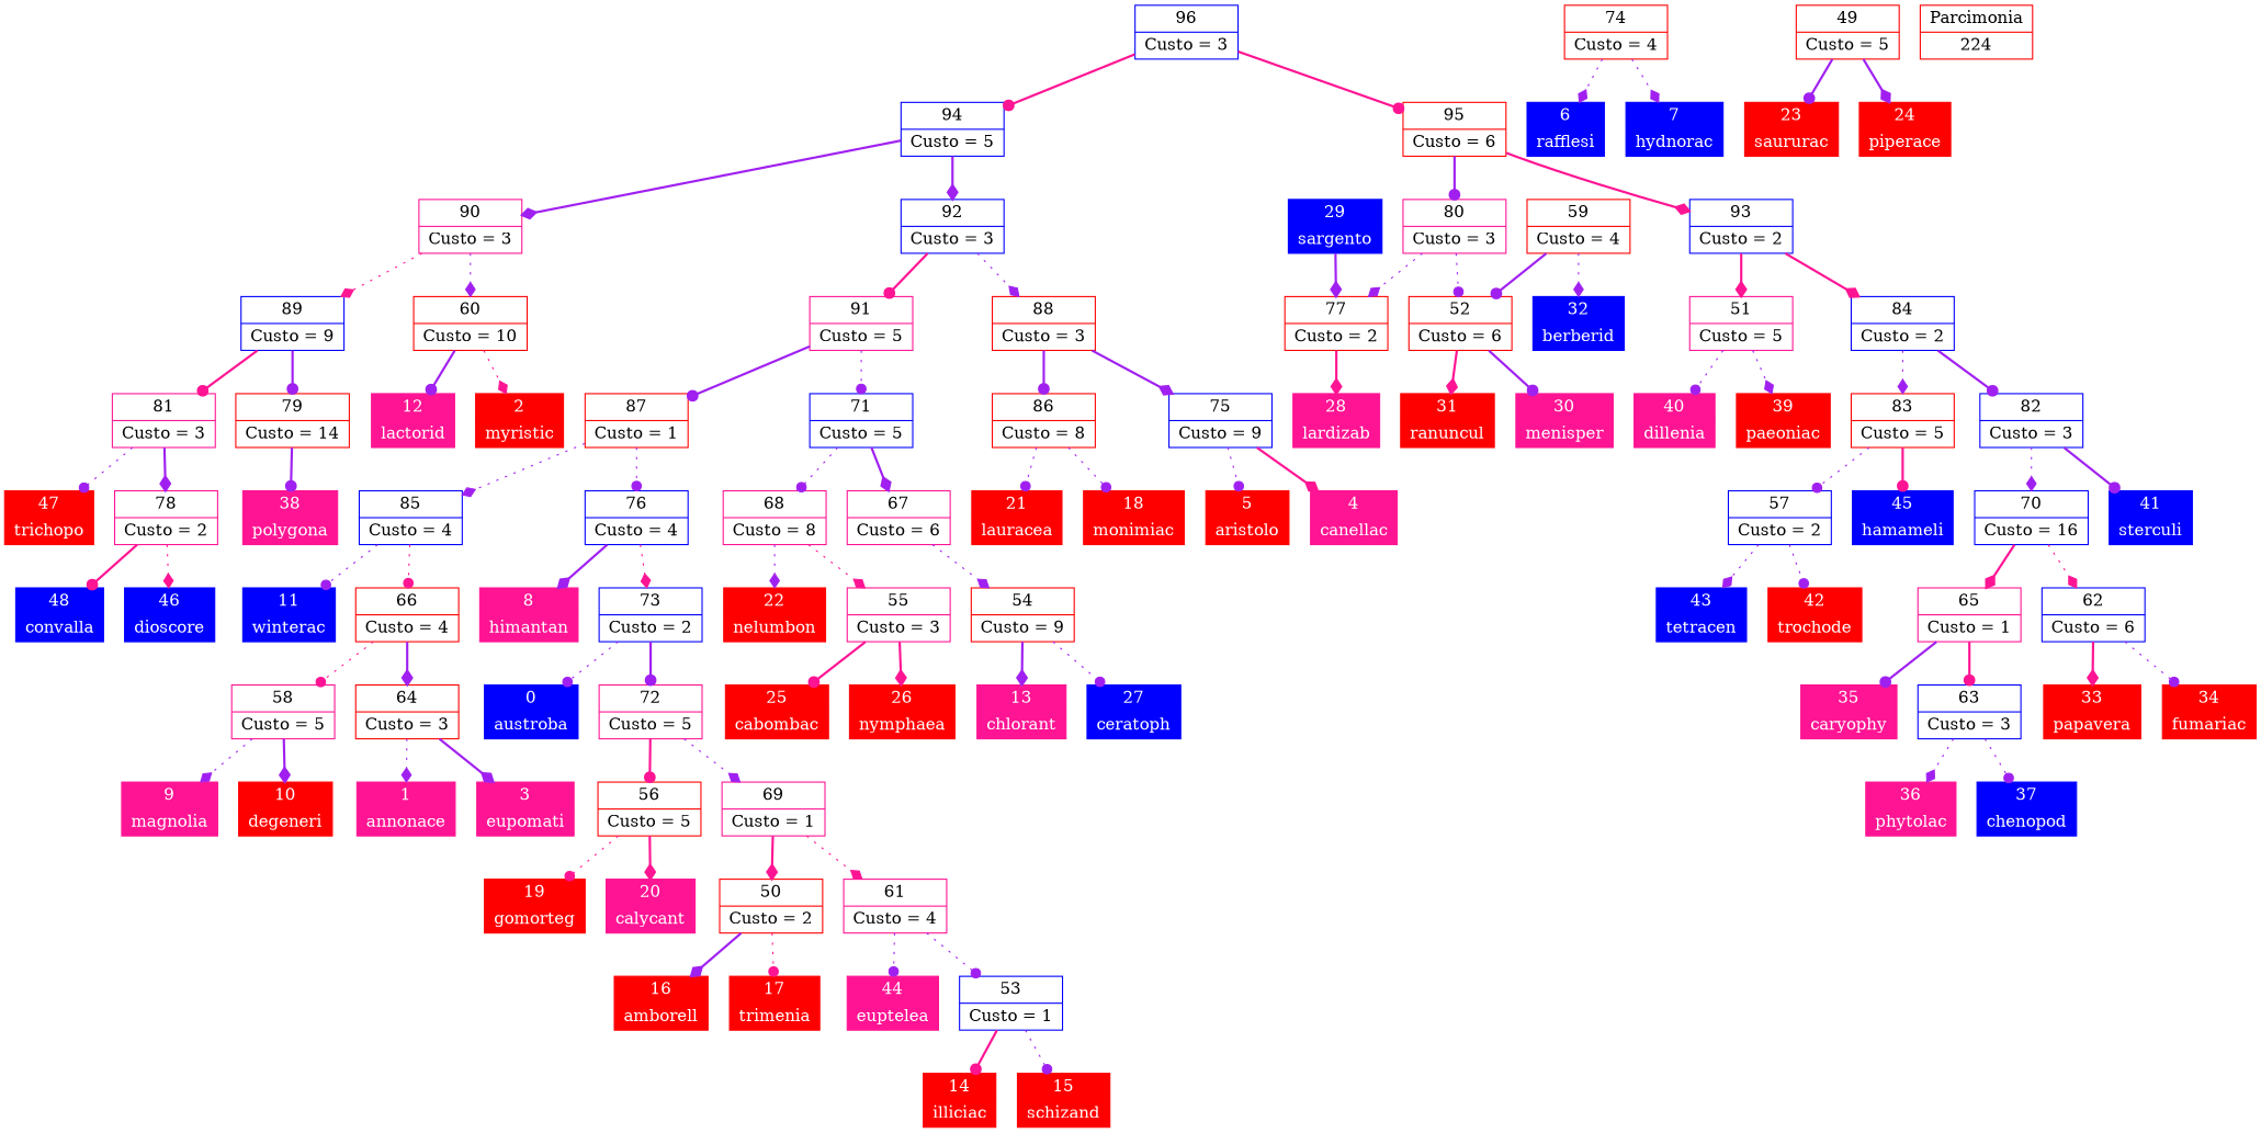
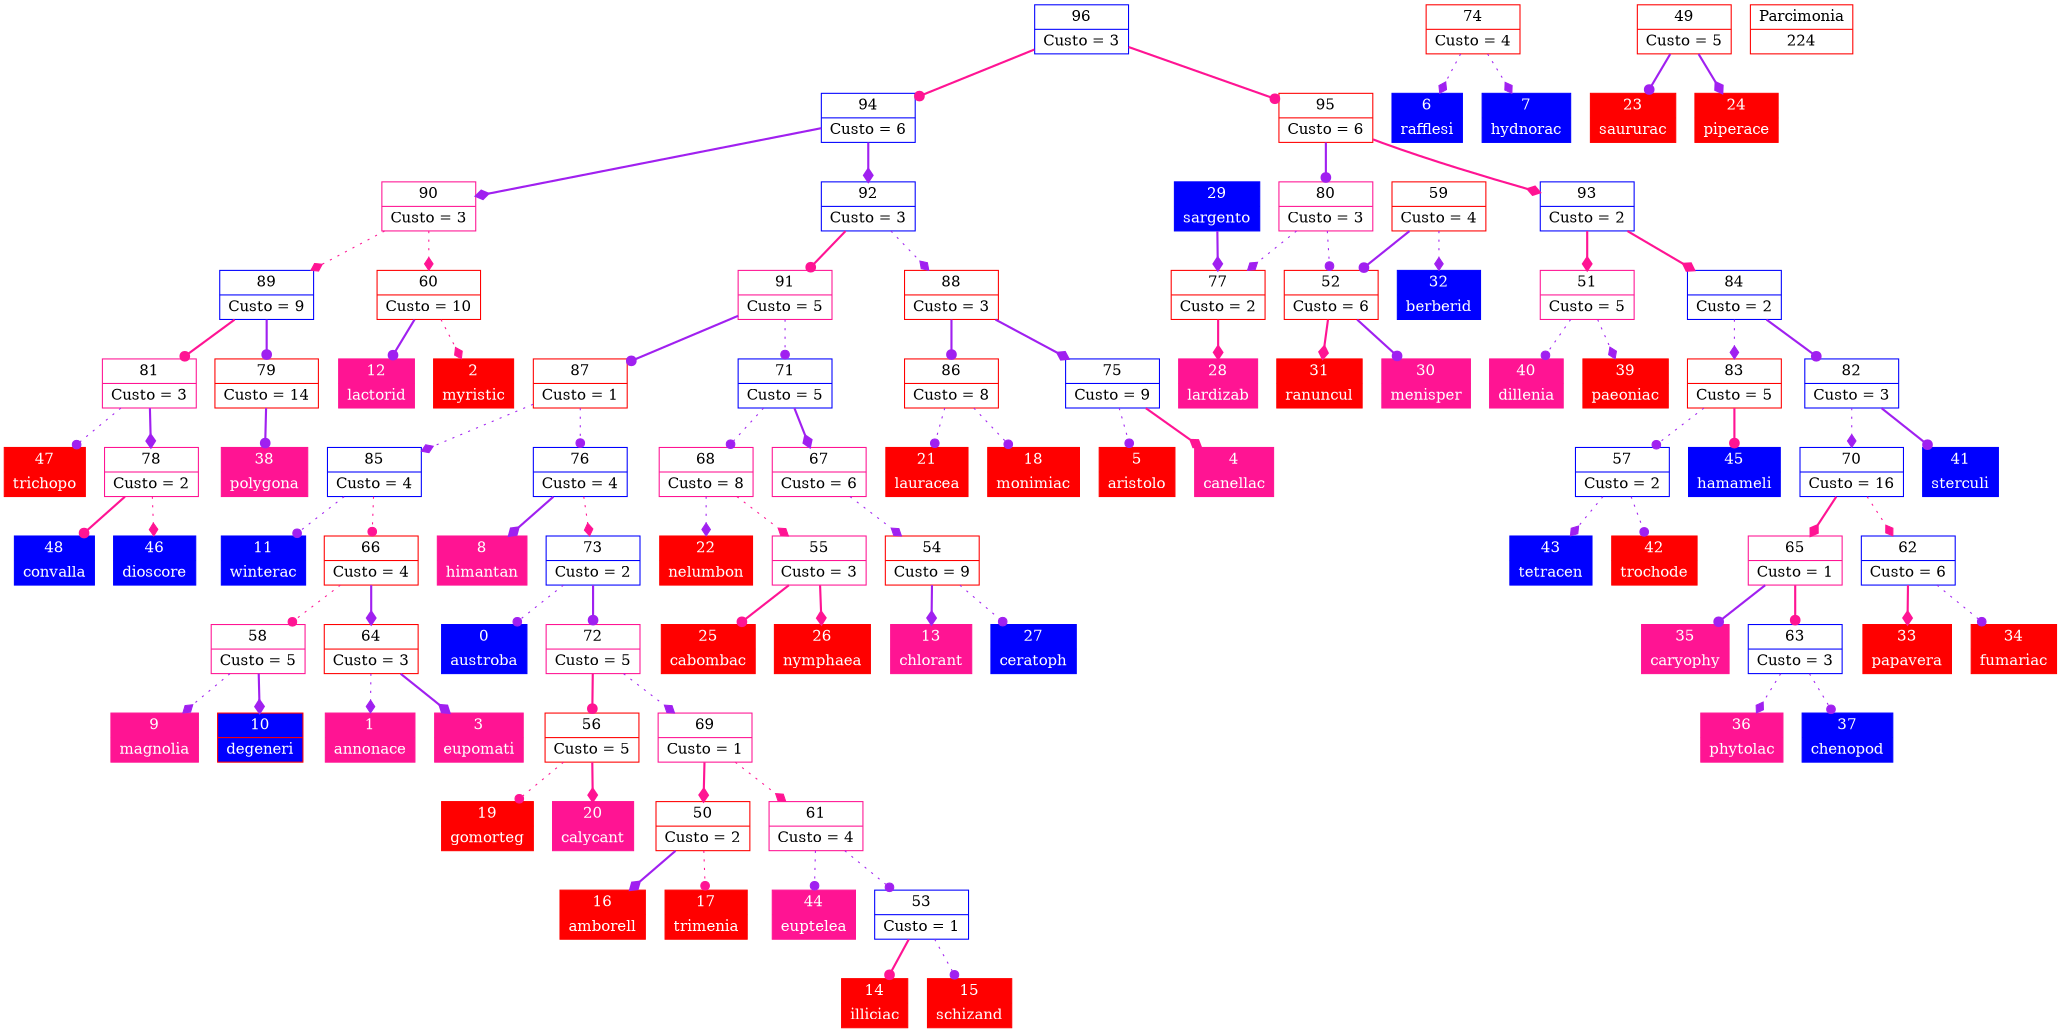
  digraph {
    node [color=red shape=record]
    edge [arrowhead=diamond color=purple style=bold]
    n1 [color=blue fontcolor=white fontsize=14 height=0.5 label="{0 | austroba}" style=filled]
    n2 [color=deeppink fontcolor=white fontsize=14 height=0.5 label="{1 | annonace}" style=filled]
    n3 [fontcolor=white fontsize=14 height=0.5 label="{2 | myristic}" style=filled]
    n4 [color=deeppink fontcolor=white fontsize=14 height=0.5 label="{3 | eupomati}" style=filled]
    n5 [color=deeppink fontcolor=white fontsize=14 height=0.5 label="{4 | canellac}" style=filled]
    n6 [fontcolor=white fontsize=14 height=0.5 label="{5 | aristolo}" style=filled]
    n7 [color=blue fontcolor=white fontsize=14 height=0.5 label="{6 | rafflesi}" style=filled]
    n8 [color=blue fontcolor=white fontsize=14 height=0.5 label="{7 | hydnorac}" style=filled]
    n9 [color=deeppink fontcolor=white fontsize=14 height=0.5 label="{8 | himantan}" style=filled]
    n10 [color=deeppink fontcolor=white fontsize=14 height=0.5 label="{9 | magnolia}" style=filled]
-   n11 [fontcolor=white fontsize=14 height=0.5 label="{10 | degeneri}" style=filled]
+   n11 [fontcolor=white fontsize=14 height=0.5 label="{10 | degeneri}" style=filled fillcolor=blue]
    n12 [color=blue fontcolor=white fontsize=14 height=0.5 label="{11 | winterac}" style=filled]
    n13 [color=deeppink fontcolor=white fontsize=14 height=0.5 label="{12 | lactorid}" style=filled]
    n14 [color=deeppink fontcolor=white fontsize=14 height=0.5 label="{13 | chlorant}" style=filled]
    n15 [fontcolor=white fontsize=14 height=0.5 label="{14 | illiciac}" style=filled]
    n16 [fontcolor=white fontsize=14 height=0.5 label="{15 | schizand}" style=filled]
    n17 [fontcolor=white fontsize=14 height=0.5 label="{16 | amborell}" style=filled]
    n18 [fontcolor=white fontsize=14 height=0.5 label="{17 | trimenia}" style=filled]
    n19 [fontcolor=white fontsize=14 height=0.5 label="{18 | monimiac}" style=filled]
    n20 [fontcolor=white fontsize=14 height=0.5 label="{19 | gomorteg}" style=filled]
    n21 [color=deeppink fontcolor=white fontsize=14 height=0.5 label="{20 | calycant}" style=filled]
    n22 [fontcolor=white fontsize=14 height=0.5 label="{21 | lauracea}" style=filled]
    n23 [fontcolor=white fontsize=14 height=0.5 label="{22 | nelumbon}" style=filled]
    n24 [fontcolor=white fontsize=14 height=0.5 label="{23 | saururac}" style=filled]
    n25 [fontcolor=white fontsize=14 height=0.5 label="{24 | piperace}" style=filled]
    n26 [fontcolor=white fontsize=14 height=0.5 label="{25 | cabombac}" style=filled]
    n27 [fontcolor=white fontsize=14 height=0.5 label="{26 | nymphaea}" style=filled]
    n28 [color=blue fontcolor=white fontsize=14 height=0.5 label="{27 | ceratoph}" style=filled]
    n29 [color=deeppink fontcolor=white fontsize=14 height=0.5 label="{28 | lardizab}" style=filled]
    n30 [color=blue fontcolor=white fontsize=14 height=0.5 label="{29 | sargento}" style=filled]
    n31 [label="{77|Custo = 2}"]
    n32 [color=deeppink fontcolor=white fontsize=14 height=0.5 label="{30 | menisper}" style=filled]
    n33 [fontcolor=white fontsize=14 height=0.5 label="{31 | ranuncul}" style=filled]
    n34 [color=blue fontcolor=white fontsize=14 height=0.5 label="{32 | berberid}" style=filled]
    n35 [fontcolor=white fontsize=14 height=0.5 label="{33 | papavera}" style=filled]
    n36 [fontcolor=white fontsize=14 height=0.5 label="{34 | fumariac}" style=filled]
    n37 [color=deeppink fontcolor=white fontsize=14 height=0.5 label="{35 | caryophy}" style=filled]
    n38 [color=deeppink fontcolor=white fontsize=14 height=0.5 label="{36 | phytolac}" style=filled]
    n39 [color=blue fontcolor=white fontsize=14 height=0.5 label="{37 | chenopod}" style=filled]
    n40 [color=deeppink fontcolor=white fontsize=14 height=0.5 label="{38 | polygona}" style=filled]
    n41 [fontcolor=white fontsize=14 height=0.5 label="{39 | paeoniac}" style=filled]
    n42 [color=deeppink fontcolor=white fontsize=14 height=0.5 label="{40 | dillenia}" style=filled]
    n43 [color=blue fontcolor=white fontsize=14 height=0.5 label="{41 | sterculi}" style=filled]
    n44 [fontcolor=white fontsize=14 height=0.5 label="{42 | trochode}" style=filled]
    n45 [color=blue fontcolor=white fontsize=14 height=0.5 label="{43 | tetracen}" style=filled]
    n46 [color=deeppink fontcolor=white fontsize=14 height=0.5 label="{44 | euptelea}" style=filled]
    n47 [color=blue fontcolor=white fontsize=14 height=0.5 label="{45 | hamameli}" style=filled]
    n48 [color=blue fontcolor=white fontsize=14 height=0.5 label="{46 | dioscore}" style=filled]
    n49 [fontcolor=white fontsize=14 height=0.5 label="{47 | trichopo}" style=filled]
    n50 [color=blue fontcolor=white fontsize=14 height=0.5 label="{48 | convalla}" style=filled]
    n51 [label="{49|Custo = 5}"]
    n52 [label="{50|Custo = 2}"]
    n53 [color=deeppink label="{51|Custo = 5}"]
    n54 [label="{52|Custo = 6}"]
    n55 [color=blue label="{53|Custo = 1}"]
    n56 [label="{54|Custo = 9}"]
    n57 [color=deeppink label="{55|Custo = 3}"]
    n58 [label="{56|Custo = 5}"]
    n59 [color=blue label="{57|Custo = 2}"]
    n60 [color=deeppink label="{58|Custo = 5}"]
    n61 [label="{59|Custo = 4}"]
    n62 [label="{60|Custo = 10}"]
    n63 [color=deeppink label="{61|Custo = 4}"]
    n64 [color=blue label="{62|Custo = 6}"]
    n65 [color=blue label="{63|Custo = 3}"]
    n66 [label="{64|Custo = 3}"]
    n67 [color=deeppink label="{65|Custo = 1}"]
    n68 [label="{66|Custo = 4}"]
    n69 [color=deeppink label="{67|Custo = 6}"]
    n70 [color=deeppink label="{68|Custo = 8}"]
    n71 [color=deeppink label="{69|Custo = 1}"]
    n72 [color=blue label="{70|Custo = 16}"]
    n73 [color=blue label="{71|Custo = 5}"]
    n74 [color=deeppink label="{72|Custo = 5}"]
    n75 [color=blue label="{73|Custo = 2}"]
    n76 [label="{74|Custo = 4}"]
    n77 [color=blue label="{75|Custo = 9}"]
    n78 [color=blue label="{76|Custo = 4}"]
    n79 [color=deeppink label="{78|Custo = 2}"]
    n80 [label="{79|Custo = 14}"]
    n81 [color=deeppink label="{80|Custo = 3}"]
    n82 [color=deeppink label="{81|Custo = 3}"]
    n83 [color=blue label="{82|Custo = 3}"]
    n84 [label="{83|Custo = 5}"]
    n85 [color=blue label="{84|Custo = 2}"]
    n86 [color=blue label="{85|Custo = 4}"]
    n87 [label="{86|Custo = 8}"]
    n88 [label="{87|Custo = 1}"]
    n89 [label="{88|Custo = 3}"]
    n90 [color=blue label="{89|Custo = 9}"]
    n91 [color=deeppink label="{90|Custo = 3}"]
    n92 [color=deeppink label="{91|Custo = 5}"]
    n93 [color=blue label="{92|Custo = 3}"]
    n94 [color=blue label="{93|Custo = 2}"]
-   n95 [color=blue label="{94|Custo = 5}"]
+   n95 [color=blue label="{94|Custo = 6}"]
    n96 [label="{95|Custo = 6}"]
    n97 [color=blue label="{96|Custo = 3}"]
    n98 [label="{Parcimonia|224}"]
    n30 -> n31
    n31 -> n29 [color=deeppink]
    n51 -> n24 [arrowhead=dot]
    n51 -> n25
    n52 -> n17
    n52 -> n18 [arrowhead=dot color=deeppink style=dotted]
    n53 -> n41 [style=dotted]
    n53 -> n42 [arrowhead=dot style=dotted]
    n54 -> n32 [arrowhead=dot]
    n54 -> n33 [color=deeppink]
    n55 -> n15 [arrowhead=dot color=deeppink]
    n55 -> n16 [arrowhead=dot style=dotted]
    n56 -> n14
    n56 -> n28 [arrowhead=dot style=dotted]
    n57 -> n26 [arrowhead=dot color=deeppink]
    n57 -> n27 [color=deeppink]
    n58 -> n20 [arrowhead=dot color=deeppink style=dotted]
    n58 -> n21 [color=deeppink]
    n59 -> n44 [arrowhead=dot style=dotted]
    n59 -> n45 [style=dotted]
    n60 -> n10 [style=dotted]
    n60 -> n11
    n61 -> n34 [style=dotted]
    n61 -> n54 [arrowhead=dot]
    n62 -> n3 [color=deeppink style=dotted]
    n62 -> n13 [arrowhead=dot]
    n63 -> n46 [arrowhead=dot style=dotted]
    n63 -> n55 [arrowhead=dot style=dotted]
    n64 -> n35 [color=deeppink]
    n64 -> n36 [arrowhead=dot style=dotted]
    n65 -> n38 [style=dotted]
    n65 -> n39 [arrowhead=dot style=dotted]
    n66 -> n2 [style=dotted]
    n66 -> n4
    n67 -> n37 [arrowhead=dot]
    n67 -> n65 [arrowhead=dot color=deeppink]
    n68 -> n60 [arrowhead=dot color=deeppink style=dotted]
    n68 -> n66
    n69 -> n56 [style=dotted]
    n70 -> n23 [style=dotted]
    n70 -> n57 [color=deeppink style=dotted]
    n71 -> n52 [color=deeppink]
    n71 -> n63 [color=deeppink style=dotted]
    n72 -> n64 [color=deeppink style=dotted]
    n72 -> n67 [color=deeppink]
    n73 -> n69
    n73 -> n70 [arrowhead=dot style=dotted]
    n74 -> n58 [arrowhead=dot color=deeppink]
    n74 -> n71 [style=dotted]
    n75 -> n1 [arrowhead=dot style=dotted]
    n75 -> n74 [arrowhead=dot]
    n76 -> n7 [style=dotted]
    n76 -> n8 [style=dotted]
    n77 -> n5 [color=deeppink]
    n77 -> n6 [arrowhead=dot style=dotted]
    n78 -> n9
    n78 -> n75 [color=deeppink style=dotted]
    n79 -> n48 [color=deeppink style=dotted]
    n79 -> n50 [arrowhead=dot color=deeppink]
    n80 -> n40 [arrowhead=dot]
    n81 -> n31 [style=dotted]
    n81 -> n54 [arrowhead=dot style=dotted]
    n82 -> n49 [arrowhead=dot style=dotted]
    n82 -> n79
    n83 -> n43 [arrowhead=dot]
    n83 -> n72 [style=dotted]
    n84 -> n47 [arrowhead=dot color=deeppink]
    n84 -> n59 [arrowhead=dot style=dotted]
    n85 -> n83 [arrowhead=dot]
    n85 -> n84 [style=dotted]
    n86 -> n12 [arrowhead=dot style=dotted]
    n86 -> n68 [arrowhead=dot color=deeppink style=dotted]
    n87 -> n19 [arrowhead=dot style=dotted]
    n87 -> n22 [arrowhead=dot style=dotted]
    n88 -> n78 [arrowhead=dot style=dotted]
    n88 -> n86 [style=dotted]
    n89 -> n77
    n89 -> n87 [arrowhead=dot]
    n90 -> n80 [arrowhead=dot]
    n90 -> n82 [arrowhead=dot color=deeppink]
-   n91 -> n62 [style=dotted]
+   n91 -> n62 [color=deeppink style=dotted]
    n91 -> n90 [color=deeppink style=dotted]
    n92 -> n73 [arrowhead=dot style=dotted]
    n92 -> n88 [arrowhead=dot]
    n93 -> n89 [style=dotted]
    n93 -> n92 [arrowhead=dot color=deeppink]
    n94 -> n53 [color=deeppink]
    n94 -> n85 [color=deeppink]
    n95 -> n91
    n95 -> n93
    n96 -> n81 [arrowhead=dot]
    n96 -> n94 [color=deeppink]
    n97 -> n95 [arrowhead=dot color=deeppink]
    n97 -> n96 [arrowhead=dot color=deeppink]
  }
